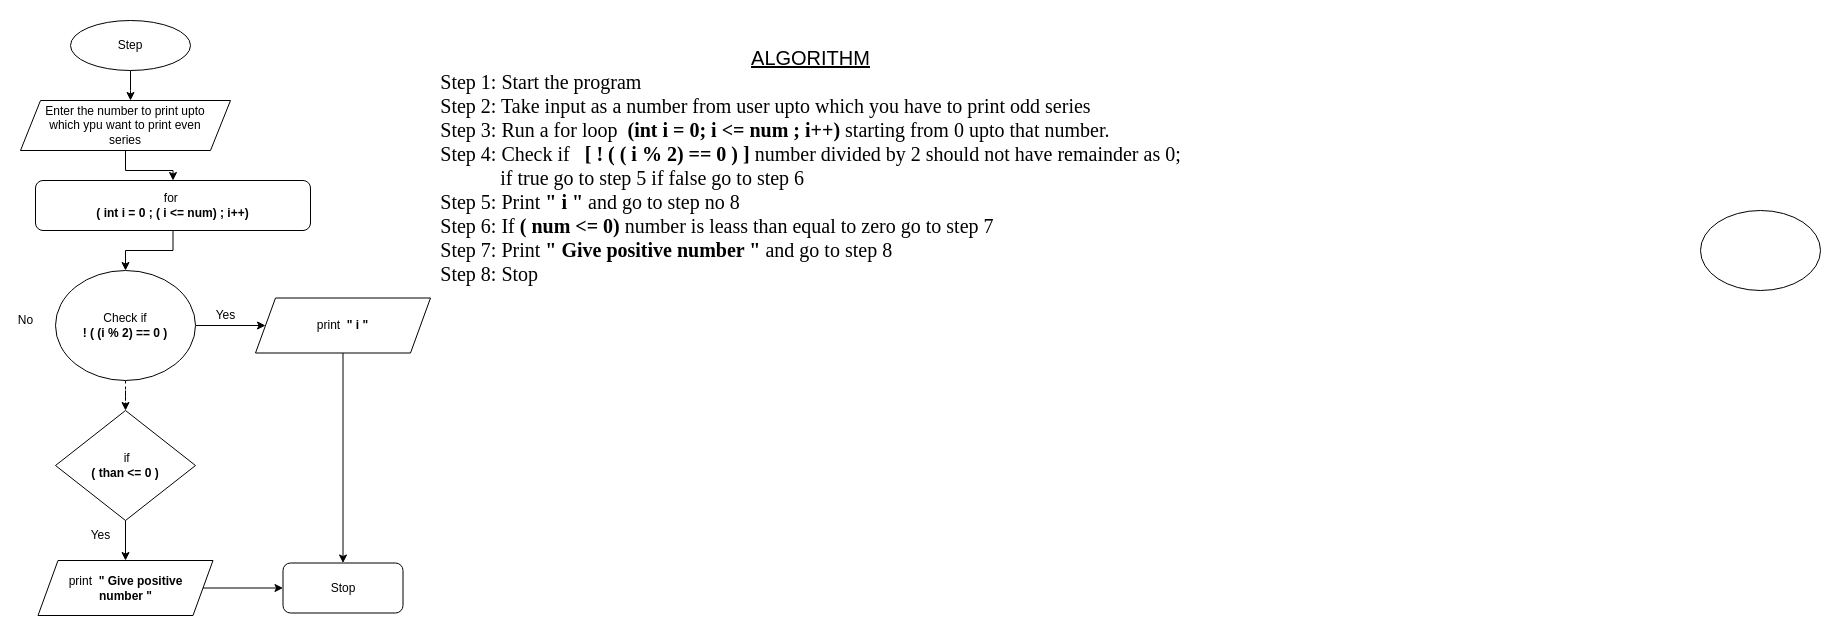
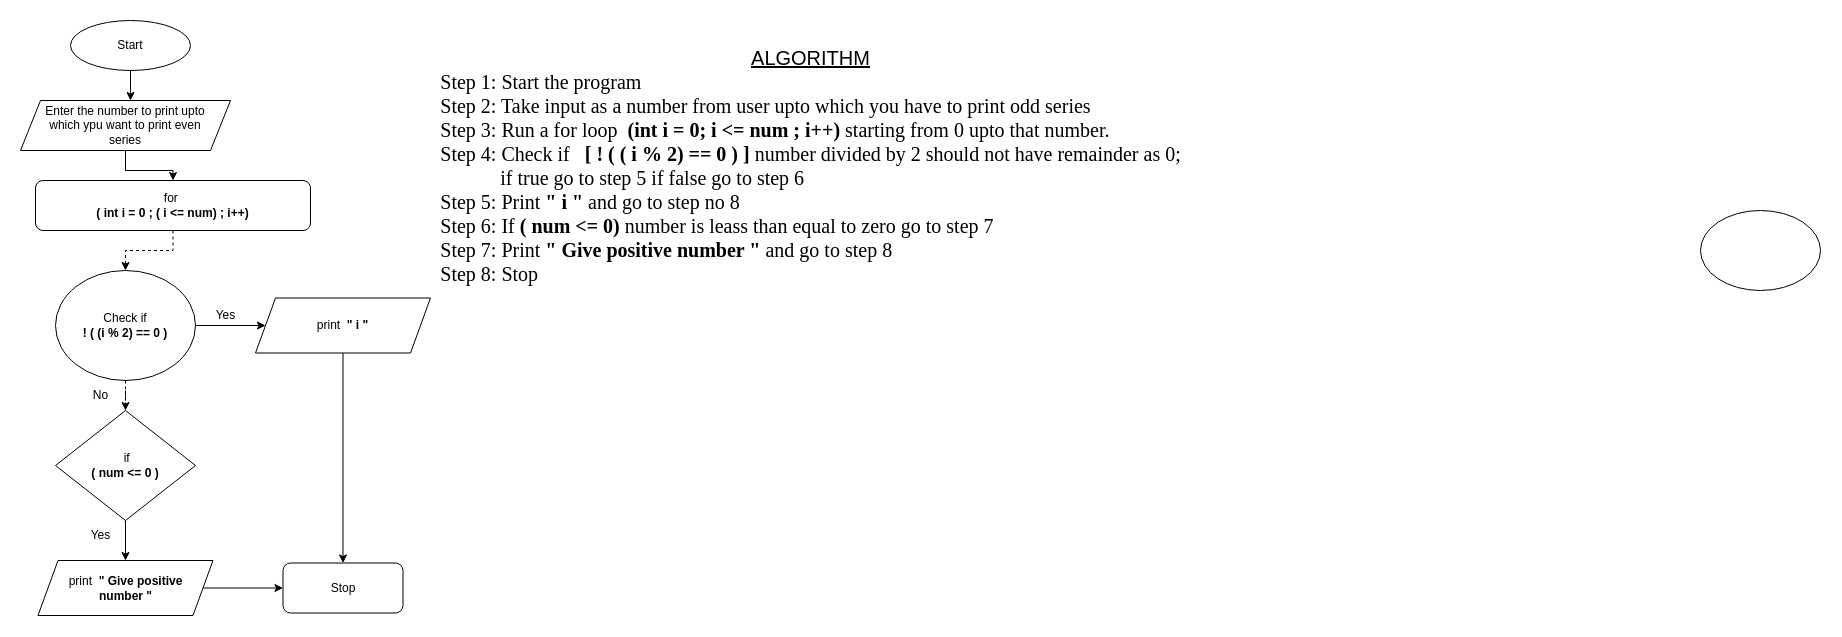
  <mxCell id="0" />
  <mxCell id="1" parent="0" />
  <mxCell id="2" value="" style="rounded=0;html=1;jettySize=auto;orthogonalLoop=1;fontSize=11;endArrow=block;endFill=0;endSize=8;strokeWidth=1;shadow=0;labelBackgroundColor=none;edgeStyle=orthogonalEdgeStyle;" parent="1" edge="1"><mxGeometry relative="1" as="geometry"><mxPoint x="130" y="30" as="sourcePoint" /><mxPoint x="130" y="70" as="targetPoint" /></mxGeometry></mxCell>
  <mxCell id="3" value="" style="edgeStyle=orthogonalEdgeStyle;rounded=0;orthogonalLoop=1;jettySize=auto;html=1;" parent="1" source="4" target="19" edge="1"><mxGeometry relative="1" as="geometry" /></mxCell>
  <mxCell id="4" value="Enter the number to print upto &lt;br&gt;which ypu want to print even &lt;br&gt;series" style="shape=parallelogram;perimeter=parallelogramPerimeter;whiteSpace=wrap;html=1;fixedSize=1;" parent="1" vertex="1"><mxGeometry x="20" y="100" width="210" height="50" as="geometry" /></mxCell>
  <mxCell id="5" value="" style="edgeStyle=orthogonalEdgeStyle;rounded=0;orthogonalLoop=1;jettySize=auto;html=1;" parent="1" source="6" edge="1"><mxGeometry relative="1" as="geometry"><mxPoint x="130" y="100" as="targetPoint" /></mxGeometry></mxCell>
- <mxCell id="6" value="Step" style="ellipse;whiteSpace=wrap;html=1;" parent="1" vertex="1"><mxGeometry x="70" y="20" width="120" height="50" as="geometry" /></mxCell>
+ <mxCell id="6" value="Start" style="ellipse;whiteSpace=wrap;html=1;" parent="1" vertex="1"><mxGeometry x="70" y="20" width="120" height="50" as="geometry" /></mxCell>
  <mxCell id="7" value="&lt;font style=&quot;font-size: 20px;&quot;&gt;&lt;u&gt;ALGORITHM&lt;/u&gt;&lt;br&gt;&lt;div style=&quot;text-align: left;&quot;&gt;&lt;span style=&quot;background-color: initial;&quot;&gt;&lt;font style=&quot;font-size: 20px;&quot; face=&quot;Times New Roman&quot;&gt;Step 1: Start the program&lt;/font&gt;&lt;/span&gt;&lt;/div&gt;&lt;div style=&quot;text-align: left;&quot;&gt;&lt;span style=&quot;background-color: initial;&quot;&gt;&lt;font style=&quot;font-size: 20px;&quot; face=&quot;Times New Roman&quot;&gt;Step 2: Take input as a number from user upto which you have to print odd series&lt;/font&gt;&lt;/span&gt;&lt;/div&gt;&lt;div style=&quot;text-align: left;&quot;&gt;&lt;span style=&quot;background-color: initial;&quot;&gt;&lt;font style=&quot;font-size: 20px;&quot; face=&quot;Times New Roman&quot;&gt;Step 3: Run a for loop&amp;nbsp; &lt;b&gt;(int i = 0; i &amp;lt;= num ; i++)&lt;/b&gt; starting from 0 upto that number.&lt;/font&gt;&lt;/span&gt;&lt;/div&gt;&lt;div style=&quot;text-align: left;&quot;&gt;&lt;span style=&quot;font-family: &amp;quot;Times New Roman&amp;quot;; background-color: initial;&quot;&gt;Step 4: Check if&amp;nbsp; &amp;nbsp;&lt;b&gt;[ !&amp;nbsp;( ( i % 2) == 0 )&amp;nbsp;]&amp;nbsp;&lt;/b&gt;number divided by 2 should not have remainder as 0;&lt;/span&gt;&lt;/div&gt;&lt;div style=&quot;text-align: left;&quot;&gt;&lt;span style=&quot;font-family: &amp;quot;Times New Roman&amp;quot;; background-color: initial;&quot;&gt;&amp;nbsp; &amp;nbsp; &amp;nbsp; &amp;nbsp; &amp;nbsp; &amp;nbsp; if true&amp;nbsp;&lt;/span&gt;&lt;span style=&quot;background-color: initial; font-family: &amp;quot;Times New Roman&amp;quot;;&quot;&gt;go to step 5 if false go to step 6&lt;/span&gt;&lt;/div&gt;&lt;div style=&quot;text-align: left;&quot;&gt;&lt;font style=&quot;font-size: 20px;&quot; face=&quot;Times New Roman&quot;&gt;Step 5: Print &lt;b&gt;&quot; i &quot;&lt;/b&gt; and go to step no 8&lt;/font&gt;&lt;/div&gt;&lt;div style=&quot;text-align: left;&quot;&gt;&lt;font style=&quot;font-size: 20px;&quot; face=&quot;Times New Roman&quot;&gt;Step 6: If &lt;b&gt;( num &amp;lt;= 0)&lt;/b&gt; number is leass than equal to zero go to step 7&lt;/font&gt;&lt;/div&gt;&lt;div style=&quot;text-align: left;&quot;&gt;&lt;font style=&quot;font-size: 20px;&quot; face=&quot;Times New Roman&quot;&gt;Step 7: Print &lt;b&gt;&quot; Give positive number &quot;&lt;/b&gt; and go to step 8&lt;/font&gt;&lt;span style=&quot;background-color: initial; font-family: &amp;quot;Times New Roman&amp;quot;;&quot;&gt;&amp;nbsp; &amp;nbsp;&amp;nbsp;&lt;/span&gt;&lt;/div&gt;&lt;div style=&quot;text-align: left;&quot;&gt;&lt;font face=&quot;Times New Roman&quot;&gt;Step 8: Stop&lt;/font&gt;&lt;/div&gt;&lt;/font&gt;" style="text;html=1;resizable=0;autosize=1;align=center;verticalAlign=middle;points=[];fillColor=none;strokeColor=none;rounded=0;" parent="1" vertex="1"><mxGeometry x="430" y="35" width="760" height="260" as="geometry" /></mxCell>
  <mxCell id="8" value="Stop" style="whiteSpace=wrap;html=1;rounded=1;" parent="1" vertex="1"><mxGeometry x="282.5" y="562.5" width="120" height="50" as="geometry" /></mxCell>
  <mxCell id="9" value="Yes" style="text;html=1;resizable=0;autosize=1;align=center;verticalAlign=middle;points=[];fillColor=none;strokeColor=none;rounded=0;" parent="1" vertex="1"><mxGeometry x="80" y="520" width="40" height="30" as="geometry" /></mxCell>
- <mxCell id="10" value="No" style="text;html=1;resizable=0;autosize=1;align=center;verticalAlign=middle;points=[];fillColor=none;strokeColor=none;rounded=0;" parent="1" vertex="1"><mxGeometry x="5" y="305" width="40" height="30" as="geometry" /></mxCell>
+ <mxCell id="10" value="No" style="text;html=1;resizable=0;autosize=1;align=center;verticalAlign=middle;points=[];fillColor=none;strokeColor=none;rounded=0;" parent="1" vertex="1"><mxGeometry x="80" y="380" width="40" height="30" as="geometry" /></mxCell>
  <mxCell id="11" value="" style="edgeStyle=orthogonalEdgeStyle;rounded=0;orthogonalLoop=1;jettySize=auto;html=1;" parent="1" source="13" target="15" edge="1"><mxGeometry relative="1" as="geometry" /></mxCell>
  <mxCell id="12" value="" style="edgeStyle=orthogonalEdgeStyle;rounded=0;orthogonalLoop=1;jettySize=auto;html=1;dashed=1;" parent="1" source="13" target="21" edge="1"><mxGeometry relative="1" as="geometry" /></mxCell>
  <mxCell id="13" value="Check if&lt;br&gt;&lt;b&gt;! ( (i % 2) == 0 )&lt;/b&gt;" style="ellipse;whiteSpace=wrap;html=1;direction=east;" parent="1" vertex="1"><mxGeometry x="55" y="270" width="140" height="110" as="geometry" /></mxCell>
  <mxCell id="14" style="edgeStyle=orthogonalEdgeStyle;rounded=0;orthogonalLoop=1;jettySize=auto;html=1;entryX=0.5;entryY=0;entryDx=0;entryDy=0;" parent="1" source="15" target="8" edge="1"><mxGeometry relative="1" as="geometry" /></mxCell>
  <mxCell id="15" value="print&amp;nbsp;&lt;b&gt; &quot; i &quot;&lt;/b&gt;" style="shape=parallelogram;perimeter=parallelogramPerimeter;whiteSpace=wrap;html=1;fixedSize=1;" parent="1" vertex="1"><mxGeometry x="255" y="297.5" width="175" height="55" as="geometry" /></mxCell>
  <mxCell id="16" value="Yes" style="text;html=1;resizable=0;autosize=1;align=center;verticalAlign=middle;points=[];fillColor=none;strokeColor=none;rounded=0;" parent="1" vertex="1"><mxGeometry x="205" y="300" width="40" height="30" as="geometry" /></mxCell>
  <mxCell id="17" value="" style="ellipse;whiteSpace=wrap;html=1;" parent="1" vertex="1"><mxGeometry x="1700" y="210" width="120" height="80" as="geometry" /></mxCell>
- <mxCell id="18" value="" style="edgeStyle=orthogonalEdgeStyle;rounded=0;orthogonalLoop=1;jettySize=auto;html=1;" parent="1" source="19" target="13" edge="1"><mxGeometry relative="1" as="geometry" /></mxCell>
+ <mxCell id="18" value="" style="edgeStyle=orthogonalEdgeStyle;rounded=0;orthogonalLoop=1;jettySize=auto;html=1;dashed=1;" parent="1" source="19" target="13" edge="1"><mxGeometry relative="1" as="geometry" /></mxCell>
  <mxCell id="19" value="for&amp;nbsp;&lt;br&gt;&lt;b&gt;( int i = 0 ; ( i &amp;lt;= num) ; i++)&lt;/b&gt;" style="rounded=1;whiteSpace=wrap;html=1;" parent="1" vertex="1"><mxGeometry x="35" y="180" width="275" height="50" as="geometry" /></mxCell>
  <mxCell id="20" value="" style="edgeStyle=orthogonalEdgeStyle;rounded=0;orthogonalLoop=1;jettySize=auto;html=1;" parent="1" source="21" target="23" edge="1"><mxGeometry relative="1" as="geometry" /></mxCell>
- <mxCell id="21" value="&amp;nbsp;if&lt;br&gt;&lt;b&gt;( than &amp;lt;= 0 )&lt;/b&gt;" style="rhombus;whiteSpace=wrap;html=1;direction=east;" parent="1" vertex="1"><mxGeometry x="55" y="410" width="140" height="110" as="geometry" /></mxCell>
+ <mxCell id="21" value="&amp;nbsp;if&lt;br&gt;&lt;b&gt;( num &amp;lt;= 0 )&lt;/b&gt;" style="rhombus;whiteSpace=wrap;html=1;direction=east;" parent="1" vertex="1"><mxGeometry x="55" y="410" width="140" height="110" as="geometry" /></mxCell>
  <mxCell id="22" value="" style="edgeStyle=orthogonalEdgeStyle;rounded=0;orthogonalLoop=1;jettySize=auto;html=1;" parent="1" source="23" target="8" edge="1"><mxGeometry relative="1" as="geometry" /></mxCell>
  <mxCell id="23" value="print&amp;nbsp;&lt;b&gt; &quot; Give positive &lt;br&gt;number &quot;&lt;/b&gt;" style="shape=parallelogram;perimeter=parallelogramPerimeter;whiteSpace=wrap;html=1;fixedSize=1;" parent="1" vertex="1"><mxGeometry x="37.5" y="560" width="175" height="55" as="geometry" /></mxCell>
